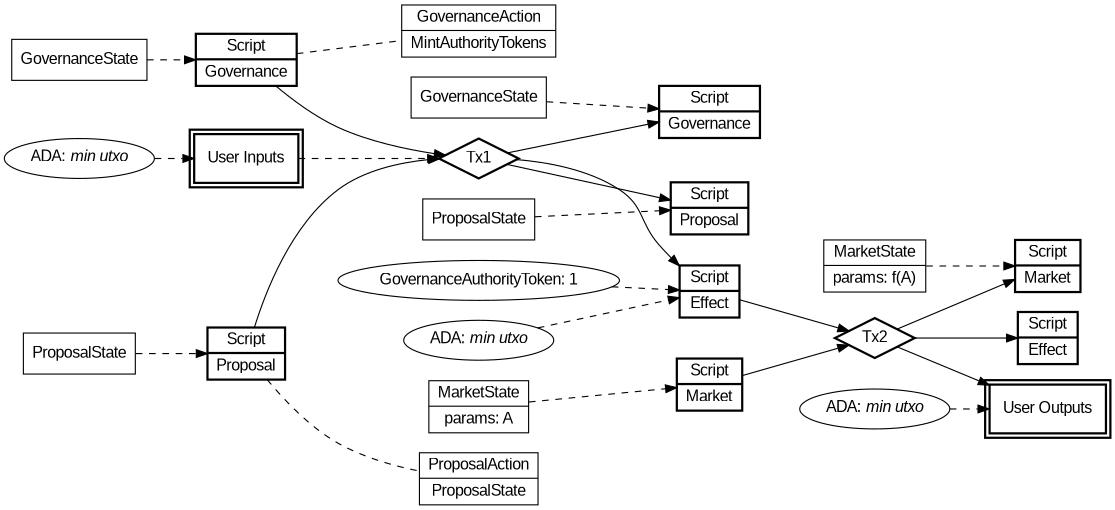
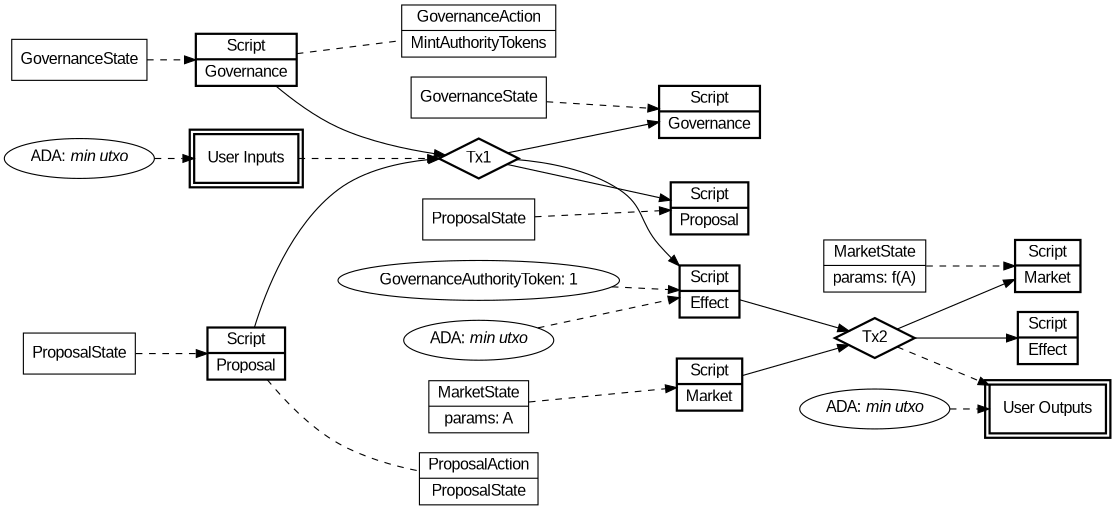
  digraph {
    fontname="Liberation Sans"
    rankdir=LR
    node [fontname="Liberation Sans" shape=record]
    edge [fontname="Liberation Sans" style=dashed]
    n1 [label="{{ GovernanceState\n        }}"]
    n2 [label="{{ Script | Governance }}" style=bold]
    n3 [label="{{ GovernanceAction | MintAuthorityTokens }}"]
    n4 [label=Tx1 shape=diamond style=bold]
    n5 [label="{{ Script | Governance }}" style=bold]
    n6 [label="{{ Script | Proposal }}" style=bold]
    n7 [label="{{ Script | Effect }}" style=bold]
    n8 [label="{{ ProposalState }}"]
    n9 [label="{{ Script | Proposal }}" style=bold]
    n10 [label="{{ ProposalAction | ProposalState }}"]
    n11 [label=<ADA: <I>min utxo</I>> shape=ellipse]
    n12 [label="User Inputs" peripheries=2 shape=box style=bold]
    n13 [label=Tx2 shape=diamond style=bold]
    n14 [label="{{ GovernanceState\n        }}"]
    n15 [label="{{ ProposalState }}"]
    n16 [label=<GovernanceAuthorityToken: 1> shape=ellipse]
    n17 [label="{{ Script | Effect }}" style=bold]
    n18 [label="{{ Script | Market }}" style=bold]
    n19 [label="User Outputs" peripheries=2 shape=box style=bold]
    n20 [label=<ADA: <I>min utxo</I>> shape=ellipse]
    n21 [label="{{ Script | Market }}" style=bold]
    n22 [label="{{ MarketState | params: A }}"]
    n23 [label="{{ MarketState | params: f(A) }}"]
    n24 [label=<ADA: <I>min utxo</I>> shape=ellipse]
    n1 -> n2
    n2 -> n3 [dir=none]
    n2 -> n4 [style=""]
    n4 -> n5 [style=""]
    n4 -> n6 [style=""]
    n4 -> n7 [style=""]
    n7 -> n13 [style=""]
    n8 -> n9
    n9 -> n4 [style=""]
    n9 -> n10 [dir=none]
    n11 -> n12
    n12 -> n4
    n13 -> n17 [style=""]
    n13 -> n18 [style=""]
-   n13 -> n19 [style=""]
+   n13 -> n19
    n14 -> n5
    n15 -> n6
    n16 -> n7
    n20 -> n7
    n21 -> n13 [style=""]
    n22 -> n21
    n23 -> n18
    n24 -> n19
  }
